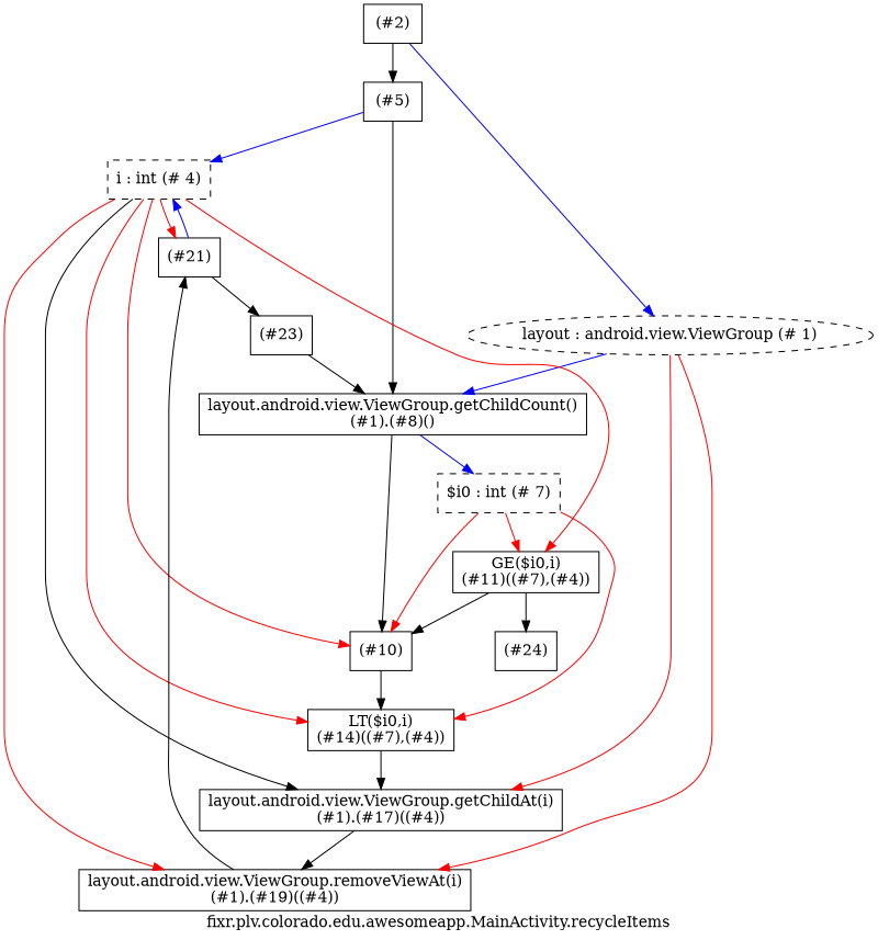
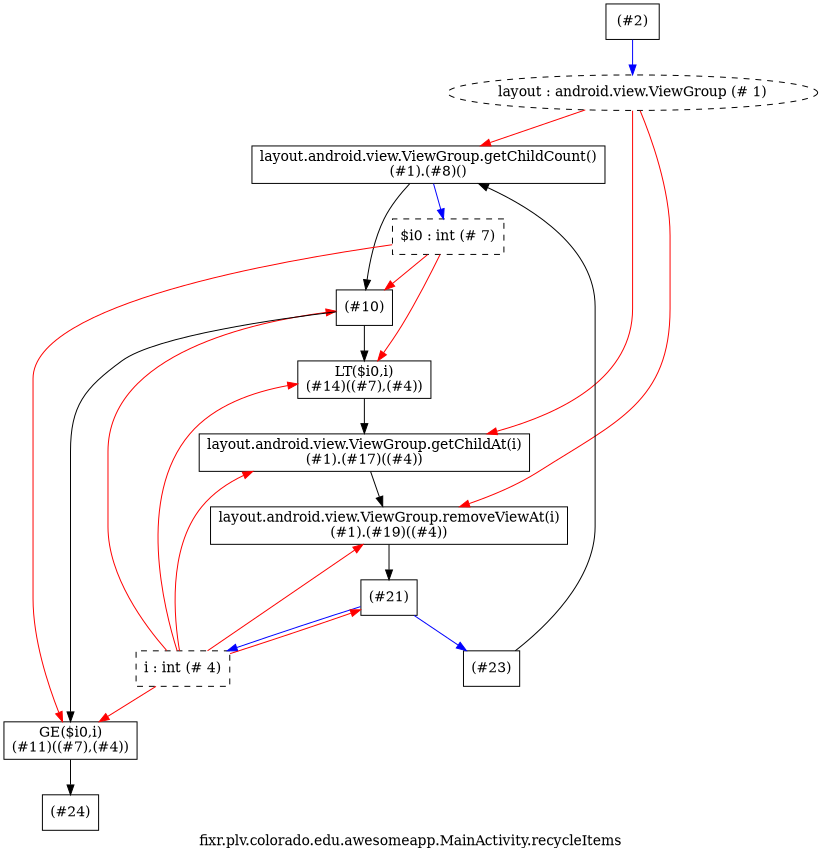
  digraph {
    label="fixr.plv.colorado.edu.awesomeapp.MainActivity.recycleItems"
    node [group=0 shape=box]
    edge [Damping=0.7 color=red]
    n1 [label="(#2)"]
-   n2 [label="(#5)"]
    n3 [group=1 label="layout : android.view.ViewGroup (# 1)" shape=ellipse style=dashed]
    n4 [label="(#21)"]
    n5 [label="(#23)"]
    n6 [group=1 label="i : int (# 4)" style=dashed]
    n7 [label="layout.android.view.ViewGroup.getChildCount()\n(#1).(#8)()"]
    n8 [label="GE($i0,i)\n(#11)((#7),(#4))"]
    n9 [label="(#10)"]
    n10 [label="LT($i0,i)\n(#14)((#7),(#4))"]
    n11 [label="layout.android.view.ViewGroup.removeViewAt(i)\n(#1).(#19)((#4))"]
    n12 [label="layout.android.view.ViewGroup.getChildAt(i)\n(#1).(#17)((#4))"]
    n13 [label="(#24)"]
    n14 [group=1 label="$i0 : int (# 7)" style=dashed]
-   n1 -> n2 [color=black]
    n1 -> n3 [color=blue Damping=""]
-   n2 -> n6 [color=blue Damping=""]
-   n2 -> n7 [color=black]
-   n3 -> n7 [color=blue]
+   n3 -> n7
    n3 -> n11
    n3 -> n12
-   n4 -> n5 [color=black]
+   n4 -> n5 [color=blue]
    n4 -> n6 [color=blue Damping=""]
    n5 -> n7 [color=black]
    n6 -> n4
    n6 -> n8
    n6 -> n9
    n6 -> n10
    n6 -> n11
-   n6 -> n12 [color=black]
+   n6 -> n12
    n7 -> n9 [color=black]
    n7 -> n14 [color=blue Damping=""]
    n8 -> n13 [color=black]
-   n8 -> n9 [color=black]
+   n9 -> n8 [color=black]
    n9 -> n10 [color=black]
    n10 -> n12 [color=black]
    n11 -> n4 [color=black]
    n12 -> n11 [color=black]
    n14 -> n8
    n14 -> n9
    n14 -> n10
  }
